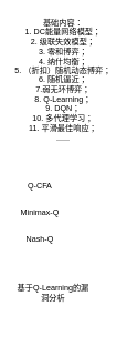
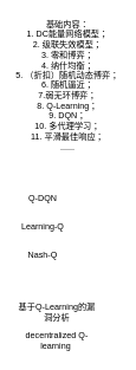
  <mxCell id="0" />
  <mxCell id="1" parent="0" />
  <mxCell id="2" value="基础内容：&lt;br&gt;1. DC能量网络模型；&lt;br&gt;2. 级联失效模型；&lt;br&gt;3. 零和博弈；&lt;br&gt;4. 纳什均衡；&lt;br&gt;5. （折扣）随机动态博弈；&lt;br&gt;6. 随机逼近；&lt;br&gt;7.弱无环博弈；&lt;br&gt;8. Q-Learning；&lt;br&gt;9. DQN；&lt;br&gt;10. 多代理学习；&lt;br&gt;11. 平滑最佳响应；&lt;br&gt;......&lt;br&gt;" style="text;html=1;strokeColor=none;fillColor=none;align=center;verticalAlign=middle;whiteSpace=wrap;rounded=0;" parent="1" vertex="1"><mxGeometry x="20" y="20" width="150" height="199" as="geometry" /></mxCell>
- <mxCell id="3" value="Q-CFA" style="text;html=1;strokeColor=none;fillColor=none;align=center;verticalAlign=middle;whiteSpace=wrap;rounded=0;" vertex="1" parent="1"><mxGeometry x="20" y="260" width="80" height="40" as="geometry" /></mxCell>
- <mxCell id="4" value="Minimax-Q" style="text;html=1;strokeColor=none;fillColor=none;align=center;verticalAlign=middle;whiteSpace=wrap;rounded=0;" vertex="1" parent="1"><mxGeometry x="20" y="300" width="80" height="40" as="geometry" /></mxCell>
+ <mxCell id="3" value="Q-DQN" style="text;html=1;strokeColor=none;fillColor=none;align=center;verticalAlign=middle;whiteSpace=wrap;rounded=0;" vertex="1" parent="1"><mxGeometry x="20" y="260" width="80" height="40" as="geometry" /></mxCell>
+ <mxCell id="4" value="Learning-Q" style="text;html=1;strokeColor=none;fillColor=none;align=center;verticalAlign=middle;whiteSpace=wrap;rounded=0;" vertex="1" parent="1"><mxGeometry x="20" y="300" width="80" height="40" as="geometry" /></mxCell>
  <mxCell id="5" value="Nash-Q" style="text;html=1;strokeColor=none;fillColor=none;align=center;verticalAlign=middle;whiteSpace=wrap;rounded=0;" vertex="1" parent="1"><mxGeometry x="20" y="340" width="80" height="40" as="geometry" /></mxCell>
  <mxCell id="6" value="基于Q-Learning的漏洞分析" style="text;html=1;strokeColor=none;fillColor=none;align=center;verticalAlign=middle;whiteSpace=wrap;rounded=0;" vertex="1" parent="1"><mxGeometry x="20" y="420" width="120" height="40" as="geometry" /></mxCell>
+ <mxCell id="7" value="&lt;span&gt;decentralized Q-learning&amp;nbsp;&lt;/span&gt;&lt;br&gt;" style="text;html=1;strokeColor=none;fillColor=none;align=center;verticalAlign=middle;whiteSpace=wrap;rounded=0;" vertex="1" parent="1"><mxGeometry x="20" y="460" width="120" height="40" as="geometry" /></mxCell>
